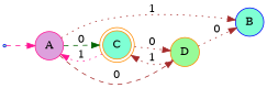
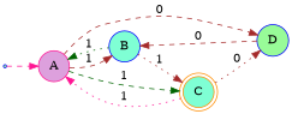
  digraph {
    rankdir=LR
    node [color=blue fillcolor=aquamarine shape=circle style=filled]
    edge [color=brown style=dotted]
    n1 [color=deeppink fillcolor=plum label=A]
    n2 [label=B]
    n3 [color=darkorange label=C shape=doublecircle]
-   n4 [color=darkorange fillcolor=palegreen label=D]
+   n4 [fillcolor=palegreen label=D]
    apuntador [fillcolor=palegreen shape=point]
-   n1 -> n2 [label=1]
-   n1 -> n3 [color=darkgreen label=0 style=dashed]
+   n1 -> n2 [label=1 style=dashed]
+   n1 -> n3 [color=darkgreen label=1 style=dashed]
    n1 -> n4 [label=0 style=dashed]
+   n2 -> n1 [color=darkgreen label=1]
    n3 -> n1 [color=deeppink label=1]
    n3 -> n4 [label=0]
-   n4 -> n2 [label=0]
-   n4 -> n3 [label=1]
+   n4 -> n2 [label=0 style=dashed]
+   n2 -> n3 [label=1]
    apuntador -> n1 [color=deeppink style=dashed]
  }
